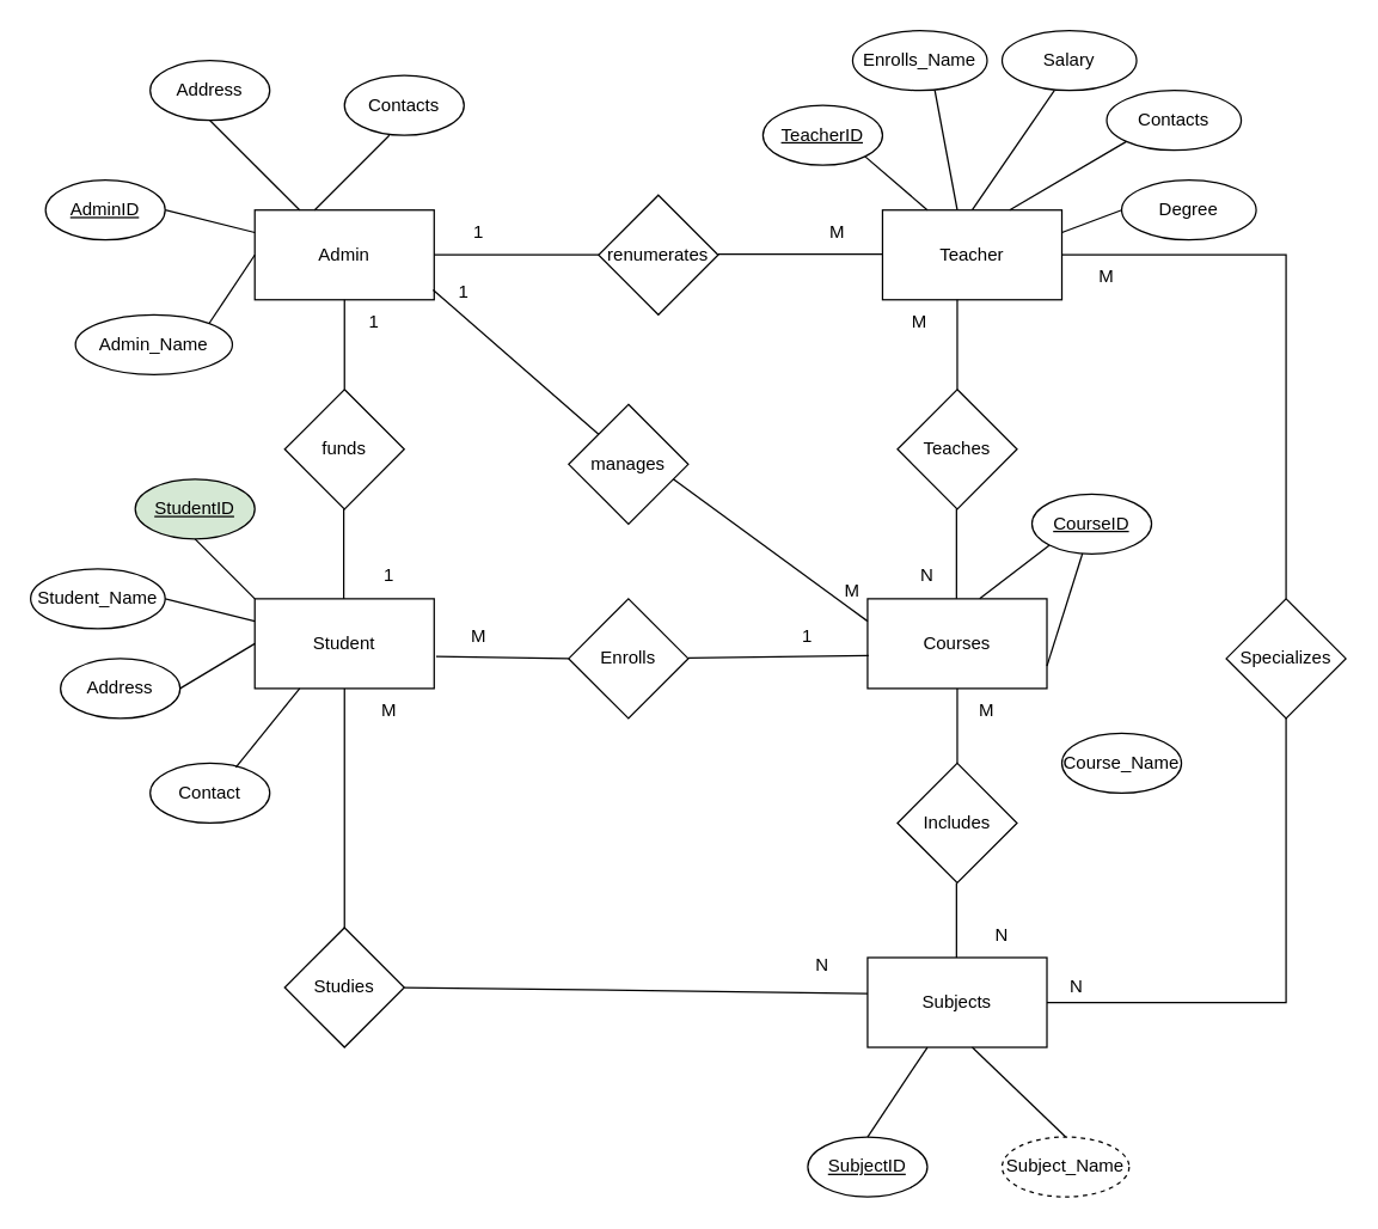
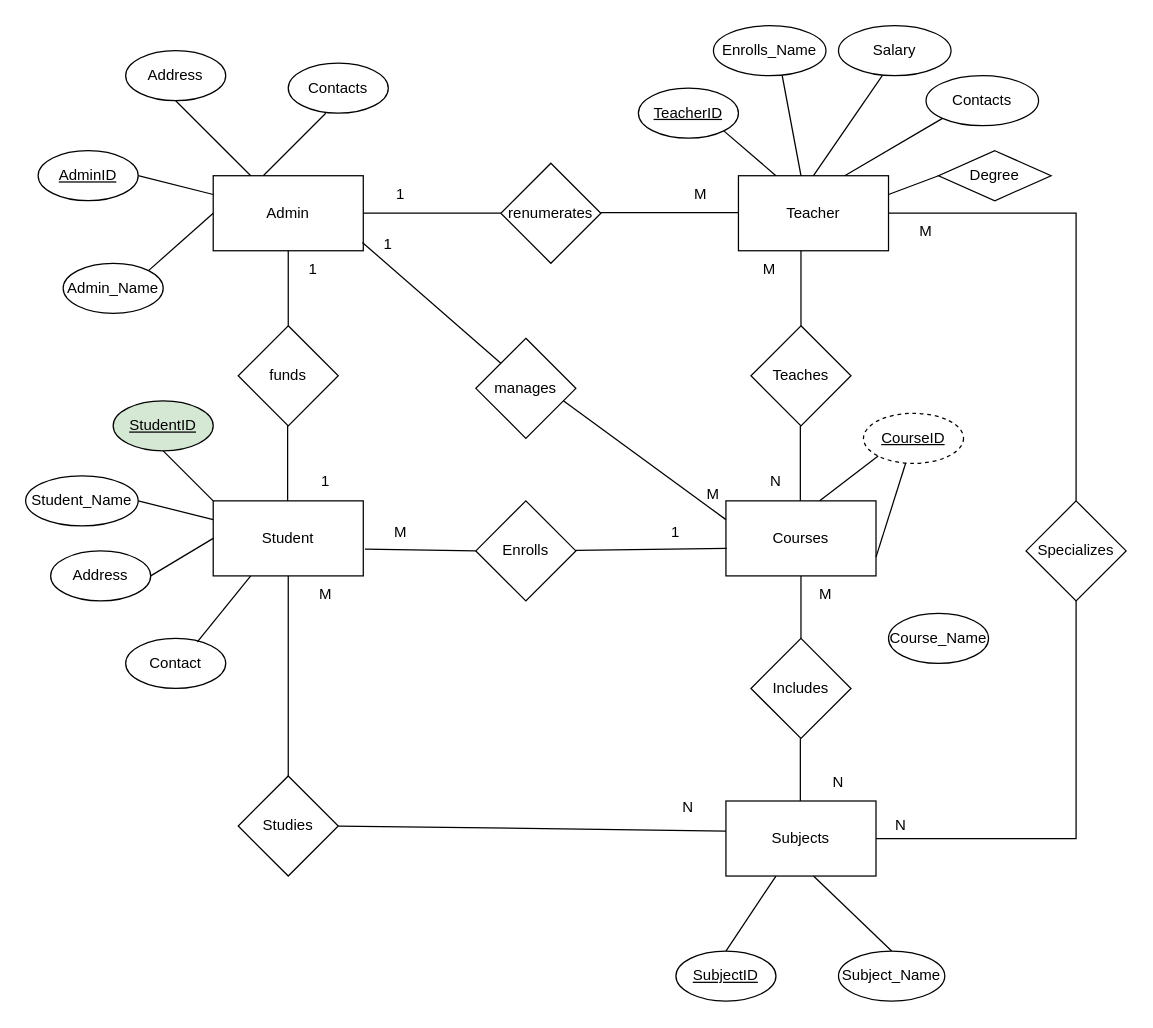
  <mxCell id="0" />
  <mxCell id="1" parent="0" />
  <mxCell id="2" value="Admin" style="rounded=0;whiteSpace=wrap;html=1;" parent="1" vertex="1"><mxGeometry x="170" y="140" width="120" height="60" as="geometry" /></mxCell>
  <mxCell id="3" value="Teacher" style="rounded=0;whiteSpace=wrap;html=1;" parent="1" vertex="1"><mxGeometry x="590" y="140" width="120" height="60" as="geometry" /></mxCell>
  <mxCell id="4" value="Student" style="rounded=0;whiteSpace=wrap;html=1;" parent="1" vertex="1"><mxGeometry x="170" y="400" width="120" height="60" as="geometry" /></mxCell>
  <mxCell id="5" value="Courses" style="rounded=0;whiteSpace=wrap;html=1;" parent="1" vertex="1"><mxGeometry x="580" y="400" width="120" height="60" as="geometry" /></mxCell>
  <mxCell id="6" value="renumerates" style="rhombus;whiteSpace=wrap;html=1;" parent="1" vertex="1"><mxGeometry x="400" y="130" width="80" height="80" as="geometry" /></mxCell>
  <mxCell id="7" value="" style="endArrow=none;html=1;rounded=0;exitX=1;exitY=0.5;exitDx=0;exitDy=0;entryX=0;entryY=0.5;entryDx=0;entryDy=0;" parent="1" source="2" target="6" edge="1"><mxGeometry width="50" height="50" relative="1" as="geometry"><mxPoint x="390" y="300" as="sourcePoint" /><mxPoint x="440" y="250" as="targetPoint" /></mxGeometry></mxCell>
  <mxCell id="8" value="" style="endArrow=none;html=1;rounded=0;exitX=1;exitY=0.5;exitDx=0;exitDy=0;entryX=0;entryY=0.5;entryDx=0;entryDy=0;" parent="1" edge="1"><mxGeometry width="50" height="50" relative="1" as="geometry"><mxPoint x="480" y="169.5" as="sourcePoint" /><mxPoint x="590" y="169.5" as="targetPoint" /></mxGeometry></mxCell>
  <mxCell id="9" value="funds" style="rhombus;whiteSpace=wrap;html=1;" parent="1" vertex="1"><mxGeometry x="190" y="260" width="80" height="80" as="geometry" /></mxCell>
  <mxCell id="10" value="" style="endArrow=none;html=1;rounded=0;exitX=0.5;exitY=0;exitDx=0;exitDy=0;" parent="1" source="9" edge="1"><mxGeometry width="50" height="50" relative="1" as="geometry"><mxPoint x="180" y="250" as="sourcePoint" /><mxPoint x="230" y="200" as="targetPoint" /></mxGeometry></mxCell>
  <mxCell id="11" value="" style="endArrow=none;html=1;rounded=0;exitX=0.5;exitY=0;exitDx=0;exitDy=0;" parent="1" edge="1"><mxGeometry width="50" height="50" relative="1" as="geometry"><mxPoint x="229.5" y="400" as="sourcePoint" /><mxPoint x="229.5" y="340" as="targetPoint" /></mxGeometry></mxCell>
  <mxCell id="12" value="Teaches" style="rhombus;whiteSpace=wrap;html=1;" parent="1" vertex="1"><mxGeometry x="600" y="260" width="80" height="80" as="geometry" /></mxCell>
  <mxCell id="13" value="" style="endArrow=none;html=1;rounded=0;exitX=0.5;exitY=0;exitDx=0;exitDy=0;" parent="1" source="12" edge="1"><mxGeometry width="50" height="50" relative="1" as="geometry"><mxPoint x="590" y="250" as="sourcePoint" /><mxPoint x="640" y="200" as="targetPoint" /></mxGeometry></mxCell>
  <mxCell id="14" value="" style="endArrow=none;html=1;rounded=0;exitX=0.5;exitY=0;exitDx=0;exitDy=0;" parent="1" edge="1"><mxGeometry width="50" height="50" relative="1" as="geometry"><mxPoint x="639.5" y="400" as="sourcePoint" /><mxPoint x="639.5" y="340" as="targetPoint" /></mxGeometry></mxCell>
  <mxCell id="15" value="manages" style="rhombus;whiteSpace=wrap;html=1;" parent="1" vertex="1"><mxGeometry x="380" y="270" width="80" height="80" as="geometry" /></mxCell>
  <mxCell id="16" value="" style="endArrow=none;html=1;rounded=0;exitX=0.994;exitY=0.889;exitDx=0;exitDy=0;exitPerimeter=0;entryX=0;entryY=0;entryDx=0;entryDy=0;" parent="1" source="2" target="15" edge="1"><mxGeometry width="50" height="50" relative="1" as="geometry"><mxPoint x="390" y="300" as="sourcePoint" /><mxPoint x="440" y="250" as="targetPoint" /></mxGeometry></mxCell>
  <mxCell id="17" value="" style="endArrow=none;html=1;rounded=0;exitX=0.994;exitY=0.889;exitDx=0;exitDy=0;exitPerimeter=0;entryX=0;entryY=0.25;entryDx=0;entryDy=0;" parent="1" target="5" edge="1"><mxGeometry width="50" height="50" relative="1" as="geometry"><mxPoint x="450" y="320" as="sourcePoint" /><mxPoint x="561" y="417" as="targetPoint" /></mxGeometry></mxCell>
  <mxCell id="18" value="Enrolls" style="rhombus;whiteSpace=wrap;html=1;" parent="1" vertex="1"><mxGeometry x="380" y="400" width="80" height="80" as="geometry" /></mxCell>
  <mxCell id="19" value="" style="endArrow=none;html=1;rounded=0;exitX=1.011;exitY=0.644;exitDx=0;exitDy=0;entryX=0;entryY=0.5;entryDx=0;entryDy=0;exitPerimeter=0;" parent="1" source="4" target="18" edge="1"><mxGeometry width="50" height="50" relative="1" as="geometry"><mxPoint x="390" y="300" as="sourcePoint" /><mxPoint x="440" y="250" as="targetPoint" /></mxGeometry></mxCell>
  <mxCell id="20" value="" style="endArrow=none;html=1;rounded=0;exitX=1.011;exitY=0.644;exitDx=0;exitDy=0;entryX=0.006;entryY=0.633;entryDx=0;entryDy=0;exitPerimeter=0;entryPerimeter=0;" parent="1" target="5" edge="1"><mxGeometry width="50" height="50" relative="1" as="geometry"><mxPoint x="460" y="439.5" as="sourcePoint" /><mxPoint x="549" y="440.5" as="targetPoint" /></mxGeometry></mxCell>
  <mxCell id="21" value="Subjects" style="rounded=0;whiteSpace=wrap;html=1;" parent="1" vertex="1"><mxGeometry x="580" y="640" width="120" height="60" as="geometry" /></mxCell>
  <mxCell id="22" value="Includes" style="rhombus;whiteSpace=wrap;html=1;" parent="1" vertex="1"><mxGeometry x="600" y="510" width="80" height="80" as="geometry" /></mxCell>
  <mxCell id="23" value="" style="endArrow=none;html=1;rounded=0;exitX=0.5;exitY=0;exitDx=0;exitDy=0;" parent="1" source="22" edge="1"><mxGeometry width="50" height="50" relative="1" as="geometry"><mxPoint x="590" y="510" as="sourcePoint" /><mxPoint x="640" y="460" as="targetPoint" /></mxGeometry></mxCell>
  <mxCell id="24" value="" style="endArrow=none;html=1;rounded=0;exitX=0.5;exitY=0;exitDx=0;exitDy=0;" parent="1" edge="1"><mxGeometry width="50" height="50" relative="1" as="geometry"><mxPoint x="639.5" y="640" as="sourcePoint" /><mxPoint x="639.5" y="590" as="targetPoint" /></mxGeometry></mxCell>
  <mxCell id="25" value="Studies" style="rhombus;whiteSpace=wrap;html=1;" parent="1" vertex="1"><mxGeometry x="190" y="620" width="80" height="80" as="geometry" /></mxCell>
  <mxCell id="26" value="" style="endArrow=none;html=1;rounded=0;" parent="1" source="25" edge="1"><mxGeometry width="50" height="50" relative="1" as="geometry"><mxPoint x="180" y="510" as="sourcePoint" /><mxPoint x="230" y="460" as="targetPoint" /></mxGeometry></mxCell>
  <mxCell id="27" value="" style="endArrow=none;html=1;rounded=0;exitX=1;exitY=0.5;exitDx=0;exitDy=0;entryX=0;entryY=0.4;entryDx=0;entryDy=0;entryPerimeter=0;" parent="1" source="25" target="21" edge="1"><mxGeometry width="50" height="50" relative="1" as="geometry"><mxPoint x="310" y="680" as="sourcePoint" /><mxPoint x="360" y="630" as="targetPoint" /></mxGeometry></mxCell>
  <mxCell id="28" value="Specializes" style="rhombus;whiteSpace=wrap;html=1;" parent="1" vertex="1"><mxGeometry x="820" y="400" width="80" height="80" as="geometry" /></mxCell>
  <mxCell id="29" value="" style="endArrow=none;html=1;rounded=0;exitX=1;exitY=0.5;exitDx=0;exitDy=0;entryX=0.5;entryY=1;entryDx=0;entryDy=0;" parent="1" source="21" target="28" edge="1"><mxGeometry width="50" height="50" relative="1" as="geometry"><mxPoint x="720" y="670" as="sourcePoint" /><mxPoint x="770" y="620" as="targetPoint" /><Array as="points"><mxPoint x="860" y="670" /></Array></mxGeometry></mxCell>
  <mxCell id="30" value="" style="endArrow=none;html=1;rounded=0;exitX=1;exitY=0.5;exitDx=0;exitDy=0;entryX=0.5;entryY=0;entryDx=0;entryDy=0;" parent="1" source="3" target="28" edge="1"><mxGeometry width="50" height="50" relative="1" as="geometry"><mxPoint x="730" y="180" as="sourcePoint" /><mxPoint x="780" y="130" as="targetPoint" /><Array as="points"><mxPoint x="860" y="170" /></Array></mxGeometry></mxCell>
- <mxCell id="31" value="&lt;u&gt;CourseID&lt;/u&gt;" style="ellipse;whiteSpace=wrap;html=1;" parent="1" vertex="1"><mxGeometry x="690" y="330" width="80" height="40" as="geometry" /></mxCell>
+ <mxCell id="31" value="&lt;u&gt;CourseID&lt;/u&gt;" style="ellipse;whiteSpace=wrap;html=1;dashed=1;" parent="1" vertex="1"><mxGeometry x="690" y="330" width="80" height="40" as="geometry" /></mxCell>
  <mxCell id="32" value="Course_Name" style="ellipse;whiteSpace=wrap;html=1;" parent="1" vertex="1"><mxGeometry x="710" y="490" width="80" height="40" as="geometry" /></mxCell>
- <mxCell id="33" value="Subject_Name" style="ellipse;whiteSpace=wrap;html=1;dashed=1;" parent="1" vertex="1"><mxGeometry x="670" y="760" width="85" height="40" as="geometry" /></mxCell>
+ <mxCell id="33" value="Subject_Name" style="ellipse;whiteSpace=wrap;html=1;" parent="1" vertex="1"><mxGeometry x="670" y="760" width="85" height="40" as="geometry" /></mxCell>
  <mxCell id="34" value="&lt;u&gt;SubjectID&lt;/u&gt;" style="ellipse;whiteSpace=wrap;html=1;" parent="1" vertex="1"><mxGeometry x="540" y="760" width="80" height="40" as="geometry" /></mxCell>
  <mxCell id="35" value="&lt;u&gt;StudentID&lt;/u&gt;" style="ellipse;whiteSpace=wrap;html=1;fillColor=#d5e8d4;" parent="1" vertex="1"><mxGeometry x="90" y="320" width="80" height="40" as="geometry" /></mxCell>
  <mxCell id="36" value="Student_Name" style="ellipse;whiteSpace=wrap;html=1;" parent="1" vertex="1"><mxGeometry x="20" y="380" width="90" height="40" as="geometry" /></mxCell>
  <mxCell id="37" value="Address" style="ellipse;whiteSpace=wrap;html=1;" parent="1" vertex="1"><mxGeometry x="40" y="440" width="80" height="40" as="geometry" /></mxCell>
  <mxCell id="38" value="Contact" style="ellipse;whiteSpace=wrap;html=1;" parent="1" vertex="1"><mxGeometry x="100" y="510" width="80" height="40" as="geometry" /></mxCell>
  <mxCell id="39" value="" style="endArrow=none;html=1;rounded=0;entryX=0.5;entryY=1;entryDx=0;entryDy=0;exitX=0;exitY=0;exitDx=0;exitDy=0;" parent="1" source="4" target="35" edge="1"><mxGeometry width="50" height="50" relative="1" as="geometry"><mxPoint x="120" y="430" as="sourcePoint" /><mxPoint x="170" y="380" as="targetPoint" /></mxGeometry></mxCell>
  <mxCell id="40" value="" style="endArrow=none;html=1;rounded=0;entryX=0.5;entryY=1;entryDx=0;entryDy=0;exitX=0;exitY=0.25;exitDx=0;exitDy=0;" parent="1" source="4" edge="1"><mxGeometry width="50" height="50" relative="1" as="geometry"><mxPoint x="150" y="440" as="sourcePoint" /><mxPoint x="110" y="400" as="targetPoint" /></mxGeometry></mxCell>
  <mxCell id="41" value="" style="endArrow=none;html=1;rounded=0;entryX=1;entryY=0.5;entryDx=0;entryDy=0;" parent="1" target="37" edge="1"><mxGeometry width="50" height="50" relative="1" as="geometry"><mxPoint x="170" y="430" as="sourcePoint" /><mxPoint x="120" y="450" as="targetPoint" /></mxGeometry></mxCell>
  <mxCell id="42" value="" style="endArrow=none;html=1;rounded=0;entryX=0.633;entryY=0.067;entryDx=0;entryDy=0;exitX=0.25;exitY=1;exitDx=0;exitDy=0;entryPerimeter=0;" parent="1" source="4" edge="1"><mxGeometry width="50" height="50" relative="1" as="geometry"><mxPoint x="190" y="462.64" as="sourcePoint" /><mxPoint x="157.32" y="512.68" as="targetPoint" /></mxGeometry></mxCell>
  <mxCell id="43" value="&lt;u&gt;AdminID&lt;/u&gt;" style="ellipse;whiteSpace=wrap;html=1;" parent="1" vertex="1"><mxGeometry x="30" y="120" width="80" height="40" as="geometry" /></mxCell>
  <mxCell id="44" value="Address" style="ellipse;whiteSpace=wrap;html=1;" parent="1" vertex="1"><mxGeometry x="100" y="40" width="80" height="40" as="geometry" /></mxCell>
  <mxCell id="45" value="Contacts" style="ellipse;whiteSpace=wrap;html=1;" parent="1" vertex="1"><mxGeometry x="230" width="80" height="40" as="geometry" y="50" /></mxCell>
- <mxCell id="46" value="Admin_Name" style="ellipse;whiteSpace=wrap;html=1;" parent="1" vertex="1"><mxGeometry x="50" y="210" width="105" height="40" as="geometry" /></mxCell>
+ <mxCell id="46" value="Admin_Name" style="ellipse;whiteSpace=wrap;html=1;" parent="1" vertex="1"><mxGeometry x="50" y="210" width="80" height="40" as="geometry" /></mxCell>
  <mxCell id="47" value="" style="endArrow=none;html=1;rounded=0;" parent="1" edge="1"><mxGeometry width="50" height="50" relative="1" as="geometry"><mxPoint x="210" y="140" as="sourcePoint" /><mxPoint x="260" y="90" as="targetPoint" /></mxGeometry></mxCell>
  <mxCell id="48" value="" style="endArrow=none;html=1;rounded=0;exitX=0.5;exitY=1;exitDx=0;exitDy=0;entryX=0.25;entryY=0;entryDx=0;entryDy=0;" parent="1" source="44" target="2" edge="1"><mxGeometry width="50" height="50" relative="1" as="geometry"><mxPoint x="120" y="140" as="sourcePoint" /><mxPoint x="170" y="90" as="targetPoint" /></mxGeometry></mxCell>
  <mxCell id="49" value="" style="endArrow=none;html=1;rounded=0;entryX=0;entryY=0.25;entryDx=0;entryDy=0;exitX=1;exitY=0.5;exitDx=0;exitDy=0;" parent="1" source="43" target="2" edge="1"><mxGeometry width="50" height="50" relative="1" as="geometry"><mxPoint x="100" y="180" as="sourcePoint" /><mxPoint x="150" y="130" as="targetPoint" /></mxGeometry></mxCell>
  <mxCell id="50" value="" style="endArrow=none;html=1;rounded=0;exitX=1;exitY=0;exitDx=0;exitDy=0;" parent="1" source="46" edge="1"><mxGeometry width="50" height="50" relative="1" as="geometry"><mxPoint x="120" y="220" as="sourcePoint" /><mxPoint x="170" y="170" as="targetPoint" /></mxGeometry></mxCell>
  <mxCell id="51" value="&lt;u&gt;TeacherID&lt;/u&gt;" style="ellipse;whiteSpace=wrap;html=1;" parent="1" vertex="1"><mxGeometry x="510" y="70" width="80" height="40" as="geometry" /></mxCell>
  <mxCell id="52" value="Enrolls_Name" style="ellipse;whiteSpace=wrap;html=1;" parent="1" vertex="1"><mxGeometry x="570" y="20" width="90" height="40" as="geometry" /></mxCell>
  <mxCell id="53" value="Salary" style="ellipse;whiteSpace=wrap;html=1;" parent="1" vertex="1"><mxGeometry x="670" y="20" width="90" height="40" as="geometry" /></mxCell>
- <mxCell id="54" value="Degree" style="ellipse;whiteSpace=wrap;html=1;" parent="1" vertex="1"><mxGeometry x="750" y="120" width="90" height="40" as="geometry" /></mxCell>
+ <mxCell id="54" value="Degree" style="rhombus;whiteSpace=wrap;html=1;" parent="1" vertex="1"><mxGeometry x="750" y="120" width="90" height="40" as="geometry" /></mxCell>
  <mxCell id="55" value="Contacts" style="ellipse;whiteSpace=wrap;html=1;" parent="1" vertex="1"><mxGeometry x="740" y="60" width="90" height="40" as="geometry" /></mxCell>
  <mxCell id="56" value="" style="endArrow=none;html=1;rounded=0;exitX=0.5;exitY=0;exitDx=0;exitDy=0;" parent="1" source="3" edge="1"><mxGeometry width="50" height="50" relative="1" as="geometry"><mxPoint x="655" y="110" as="sourcePoint" /><mxPoint x="705" y="60" as="targetPoint" /></mxGeometry></mxCell>
  <mxCell id="57" value="" style="endArrow=none;html=1;rounded=0;exitX=0.5;exitY=0;exitDx=0;exitDy=0;entryX=0;entryY=1;entryDx=0;entryDy=0;" parent="1" target="55" edge="1"><mxGeometry width="50" height="50" relative="1" as="geometry"><mxPoint x="675" y="140" as="sourcePoint" /><mxPoint x="730" y="60" as="targetPoint" /></mxGeometry></mxCell>
  <mxCell id="58" value="" style="endArrow=none;html=1;rounded=0;exitX=1;exitY=0.25;exitDx=0;exitDy=0;entryX=0;entryY=0.5;entryDx=0;entryDy=0;" parent="1" source="3" target="54" edge="1"><mxGeometry width="50" height="50" relative="1" as="geometry"><mxPoint x="670" y="160" as="sourcePoint" /><mxPoint x="725" y="80" as="targetPoint" /></mxGeometry></mxCell>
  <mxCell id="59" value="" style="endArrow=none;html=1;rounded=0;" parent="1" edge="1"><mxGeometry width="50" height="50" relative="1" as="geometry"><mxPoint x="640" y="140" as="sourcePoint" /><mxPoint x="625" y="60" as="targetPoint" /></mxGeometry></mxCell>
  <mxCell id="60" value="" style="endArrow=none;html=1;rounded=0;exitX=0.25;exitY=0;exitDx=0;exitDy=0;entryX=1;entryY=1;entryDx=0;entryDy=0;" parent="1" source="3" target="51" edge="1"><mxGeometry width="50" height="50" relative="1" as="geometry"><mxPoint x="515" y="190" as="sourcePoint" /><mxPoint x="570" y="110" as="targetPoint" /></mxGeometry></mxCell>
  <mxCell id="61" value="" style="endArrow=none;html=1;rounded=0;entryX=0;entryY=1;entryDx=0;entryDy=0;" parent="1" target="31" edge="1"><mxGeometry width="50" height="50" relative="1" as="geometry"><mxPoint x="655" y="400" as="sourcePoint" /><mxPoint x="705" y="350" as="targetPoint" /></mxGeometry></mxCell>
  <mxCell id="62" value="" style="endArrow=none;html=1;rounded=0;exitX=1;exitY=0.75;exitDx=0;exitDy=0;" parent="1" source="5" target="31" edge="1"><mxGeometry width="50" height="50" relative="1" as="geometry"><mxPoint x="690" y="460" as="sourcePoint" /><mxPoint x="740" y="410" as="targetPoint" /></mxGeometry></mxCell>
  <mxCell id="63" value="" style="endArrow=none;html=1;rounded=0;" parent="1" edge="1"><mxGeometry width="50" height="50" relative="1" as="geometry"><mxPoint x="580" y="760" as="sourcePoint" /><mxPoint x="620" y="700" as="targetPoint" /><Array as="points" /></mxGeometry></mxCell>
  <mxCell id="64" value="" style="endArrow=none;html=1;rounded=0;exitX=0.5;exitY=0;exitDx=0;exitDy=0;" parent="1" source="33" edge="1"><mxGeometry width="50" height="50" relative="1" as="geometry"><mxPoint x="600" y="750" as="sourcePoint" /><mxPoint x="650" y="700" as="targetPoint" /><Array as="points" /></mxGeometry></mxCell>
  <mxCell id="65" value="1" style="text;html=1;strokeColor=none;fillColor=none;align=center;verticalAlign=middle;whiteSpace=wrap;rounded=0;" parent="1" vertex="1"><mxGeometry x="290" y="140" width="60" height="30" as="geometry" /></mxCell>
  <mxCell id="66" value="M" style="text;html=1;strokeColor=none;fillColor=none;align=center;verticalAlign=middle;whiteSpace=wrap;rounded=0;" parent="1" vertex="1"><mxGeometry x="530" y="140" width="60" height="30" as="geometry" /></mxCell>
  <mxCell id="67" value="M" style="text;html=1;strokeColor=none;fillColor=none;align=center;verticalAlign=middle;whiteSpace=wrap;rounded=0;" parent="1" vertex="1"><mxGeometry x="585" y="200" width="60" height="30" as="geometry" /></mxCell>
  <mxCell id="68" value="N" style="text;html=1;strokeColor=none;fillColor=none;align=center;verticalAlign=middle;whiteSpace=wrap;rounded=0;" parent="1" vertex="1"><mxGeometry x="590" y="370" width="60" height="30" as="geometry" /></mxCell>
  <mxCell id="69" value="1" style="text;html=1;strokeColor=none;fillColor=none;align=center;verticalAlign=middle;whiteSpace=wrap;rounded=0;" parent="1" vertex="1"><mxGeometry x="280" y="180" width="60" height="30" as="geometry" /></mxCell>
  <mxCell id="70" value="M" style="text;html=1;strokeColor=none;fillColor=none;align=center;verticalAlign=middle;whiteSpace=wrap;rounded=0;" parent="1" vertex="1"><mxGeometry x="540" y="380" width="60" height="30" as="geometry" /></mxCell>
  <mxCell id="71" value="1" style="text;html=1;strokeColor=none;fillColor=none;align=center;verticalAlign=middle;whiteSpace=wrap;rounded=0;" parent="1" vertex="1"><mxGeometry x="220" y="200" width="60" height="30" as="geometry" /></mxCell>
  <mxCell id="72" value="1" style="text;html=1;strokeColor=none;fillColor=none;align=center;verticalAlign=middle;whiteSpace=wrap;rounded=0;" parent="1" vertex="1"><mxGeometry x="230" y="370" width="60" height="30" as="geometry" /></mxCell>
  <mxCell id="73" value="M" style="text;html=1;strokeColor=none;fillColor=none;align=center;verticalAlign=middle;whiteSpace=wrap;rounded=0;" parent="1" vertex="1"><mxGeometry x="290" y="410" width="60" height="30" as="geometry" /></mxCell>
  <mxCell id="74" value="1" style="text;html=1;strokeColor=none;fillColor=none;align=center;verticalAlign=middle;whiteSpace=wrap;rounded=0;" parent="1" vertex="1"><mxGeometry x="510" y="410" width="60" height="30" as="geometry" /></mxCell>
  <mxCell id="75" value="M" style="text;html=1;strokeColor=none;fillColor=none;align=center;verticalAlign=middle;whiteSpace=wrap;rounded=0;" parent="1" vertex="1"><mxGeometry x="230" y="460" width="60" height="30" as="geometry" /></mxCell>
  <mxCell id="76" value="N" style="text;html=1;strokeColor=none;fillColor=none;align=center;verticalAlign=middle;whiteSpace=wrap;rounded=0;" parent="1" vertex="1"><mxGeometry x="520" y="630" width="60" height="30" as="geometry" /></mxCell>
  <mxCell id="77" value="M" style="text;html=1;strokeColor=none;fillColor=none;align=center;verticalAlign=middle;whiteSpace=wrap;rounded=0;" parent="1" vertex="1"><mxGeometry x="630" y="460" width="60" height="30" as="geometry" /></mxCell>
  <mxCell id="78" value="N" style="text;html=1;strokeColor=none;fillColor=none;align=center;verticalAlign=middle;whiteSpace=wrap;rounded=0;" parent="1" vertex="1"><mxGeometry x="640" y="610" width="60" height="30" as="geometry" /></mxCell>
  <mxCell id="79" value="M" style="text;html=1;strokeColor=none;fillColor=none;align=center;verticalAlign=middle;whiteSpace=wrap;rounded=0;" parent="1" vertex="1"><mxGeometry x="710" y="170" width="60" height="30" as="geometry" /></mxCell>
  <mxCell id="80" value="N" style="text;html=1;strokeColor=none;fillColor=none;align=center;verticalAlign=middle;whiteSpace=wrap;rounded=0;" parent="1" vertex="1"><mxGeometry x="690" y="645" width="60" height="30" as="geometry" /></mxCell>
